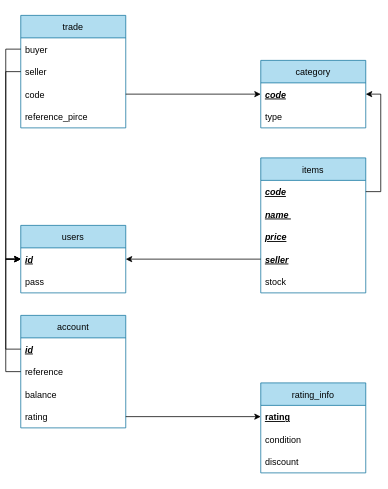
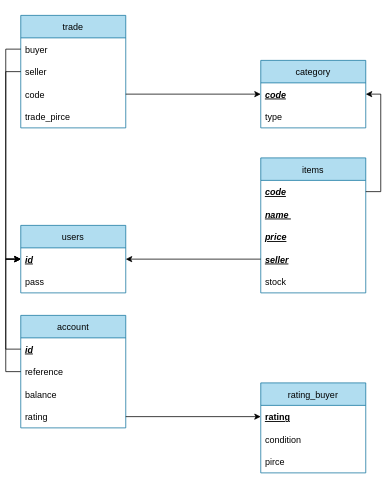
  <mxCell id="0" />
  <mxCell id="1" parent="0" />
  <mxCell id="2" value="users" style="swimlane;fontStyle=0;childLayout=stackLayout;horizontal=1;startSize=30;horizontalStack=0;resizeParent=1;resizeParentMax=0;resizeLast=0;collapsible=1;marginBottom=0;fillColor=#b1ddf0;strokeColor=#10739e;" vertex="1" parent="1"><mxGeometry x="20" y="300" width="140" height="90" as="geometry" /></mxCell>
  <mxCell id="3" value="id" style="text;align=left;verticalAlign=middle;spacingLeft=4;spacingRight=4;overflow=hidden;points=[[0,0.5],[1,0.5]];portConstraint=eastwest;rotatable=0;fontStyle=7" vertex="1" parent="2"><mxGeometry y="30" width="140" height="30" as="geometry" /></mxCell>
  <mxCell id="4" value="pass" style="text;strokeColor=none;fillColor=none;align=left;verticalAlign=middle;spacingLeft=4;spacingRight=4;overflow=hidden;points=[[0,0.5],[1,0.5]];portConstraint=eastwest;rotatable=0;" vertex="1" parent="2"><mxGeometry y="60" width="140" height="30" as="geometry" /></mxCell>
  <mxCell id="5" value="category" style="swimlane;fontStyle=0;childLayout=stackLayout;horizontal=1;startSize=30;horizontalStack=0;resizeParent=1;resizeParentMax=0;resizeLast=0;collapsible=1;marginBottom=0;fillColor=#b1ddf0;strokeColor=#10739e;" vertex="1" parent="1"><mxGeometry x="340" y="80" width="140" height="90" as="geometry" /></mxCell>
  <mxCell id="6" value="code" style="text;align=left;verticalAlign=middle;spacingLeft=4;spacingRight=4;overflow=hidden;points=[[0,0.5],[1,0.5]];portConstraint=eastwest;rotatable=0;fontStyle=7" vertex="1" parent="5"><mxGeometry y="30" width="140" height="30" as="geometry" /></mxCell>
  <mxCell id="7" value="type" style="text;strokeColor=none;fillColor=none;align=left;verticalAlign=middle;spacingLeft=4;spacingRight=4;overflow=hidden;points=[[0,0.5],[1,0.5]];portConstraint=eastwest;rotatable=0;" vertex="1" parent="5"><mxGeometry y="60" width="140" height="30" as="geometry" /></mxCell>
  <mxCell id="8" value="items" style="swimlane;fontStyle=0;childLayout=stackLayout;horizontal=1;startSize=30;horizontalStack=0;resizeParent=1;resizeParentMax=0;resizeLast=0;collapsible=1;marginBottom=0;fillColor=#b1ddf0;strokeColor=#10739e;" vertex="1" parent="1"><mxGeometry x="340" y="210" width="140" height="180" as="geometry" /></mxCell>
  <mxCell id="9" value="code" style="text;strokeColor=none;fillColor=none;align=left;verticalAlign=middle;spacingLeft=4;spacingRight=4;overflow=hidden;points=[[0,0.5],[1,0.5]];portConstraint=eastwest;rotatable=0;fontStyle=7" vertex="1" parent="8"><mxGeometry y="30" width="140" height="30" as="geometry" /></mxCell>
  <mxCell id="10" value="name " style="text;strokeColor=none;fillColor=none;align=left;verticalAlign=middle;spacingLeft=4;spacingRight=4;overflow=hidden;points=[[0,0.5],[1,0.5]];portConstraint=eastwest;rotatable=0;fontStyle=7" vertex="1" parent="8"><mxGeometry y="60" width="140" height="30" as="geometry" /></mxCell>
  <mxCell id="11" value="price" style="text;strokeColor=none;fillColor=none;align=left;verticalAlign=middle;spacingLeft=4;spacingRight=4;overflow=hidden;points=[[0,0.5],[1,0.5]];portConstraint=eastwest;rotatable=0;fontStyle=7" vertex="1" parent="8"><mxGeometry y="90" width="140" height="30" as="geometry" /></mxCell>
  <mxCell id="12" value="seller" style="text;strokeColor=none;fillColor=none;align=left;verticalAlign=middle;spacingLeft=4;spacingRight=4;overflow=hidden;points=[[0,0.5],[1,0.5]];portConstraint=eastwest;rotatable=0;fontStyle=7" vertex="1" parent="8"><mxGeometry y="120" width="140" height="30" as="geometry" /></mxCell>
  <mxCell id="13" value="stock" style="text;strokeColor=none;fillColor=none;align=left;verticalAlign=middle;spacingLeft=4;spacingRight=4;overflow=hidden;points=[[0,0.5],[1,0.5]];portConstraint=eastwest;rotatable=0;" vertex="1" parent="8"><mxGeometry y="150" width="140" height="30" as="geometry" /></mxCell>
  <mxCell id="14" value="trade" style="swimlane;fontStyle=0;childLayout=stackLayout;horizontal=1;startSize=30;horizontalStack=0;resizeParent=1;resizeParentMax=0;resizeLast=0;collapsible=1;marginBottom=0;fillColor=#b1ddf0;strokeColor=#10739e;" vertex="1" parent="1"><mxGeometry x="20" y="20" width="140" height="150" as="geometry" /></mxCell>
  <mxCell id="15" value="buyer" style="text;strokeColor=none;fillColor=none;align=left;verticalAlign=middle;spacingLeft=4;spacingRight=4;overflow=hidden;points=[[0,0.5],[1,0.5]];portConstraint=eastwest;rotatable=0;" vertex="1" parent="14"><mxGeometry y="30" width="140" height="30" as="geometry" /></mxCell>
  <mxCell id="16" value="seller" style="text;strokeColor=none;fillColor=none;align=left;verticalAlign=middle;spacingLeft=4;spacingRight=4;overflow=hidden;points=[[0,0.5],[1,0.5]];portConstraint=eastwest;rotatable=0;" vertex="1" parent="14"><mxGeometry y="60" width="140" height="30" as="geometry" /></mxCell>
  <mxCell id="17" value="code" style="text;strokeColor=none;fillColor=none;align=left;verticalAlign=middle;spacingLeft=4;spacingRight=4;overflow=hidden;points=[[0,0.5],[1,0.5]];portConstraint=eastwest;rotatable=0;" vertex="1" parent="14"><mxGeometry y="90" width="140" height="30" as="geometry" /></mxCell>
- <mxCell id="18" value="reference_pirce" style="text;strokeColor=none;fillColor=none;align=left;verticalAlign=middle;spacingLeft=4;spacingRight=4;overflow=hidden;points=[[0,0.5],[1,0.5]];portConstraint=eastwest;rotatable=0;" vertex="1" parent="14"><mxGeometry y="120" width="140" height="30" as="geometry" /></mxCell>
- <mxCell id="19" value="rating_info" style="swimlane;fontStyle=0;childLayout=stackLayout;horizontal=1;startSize=30;horizontalStack=0;resizeParent=1;resizeParentMax=0;resizeLast=0;collapsible=1;marginBottom=0;fillColor=#b1ddf0;strokeColor=#10739e;" vertex="1" parent="1"><mxGeometry x="340" y="510" width="140" height="120" as="geometry" /></mxCell>
+ <mxCell id="18" value="trade_pirce" style="text;strokeColor=none;fillColor=none;align=left;verticalAlign=middle;spacingLeft=4;spacingRight=4;overflow=hidden;points=[[0,0.5],[1,0.5]];portConstraint=eastwest;rotatable=0;" vertex="1" parent="14"><mxGeometry y="120" width="140" height="30" as="geometry" /></mxCell>
+ <mxCell id="19" value="rating_buyer" style="swimlane;fontStyle=0;childLayout=stackLayout;horizontal=1;startSize=30;horizontalStack=0;resizeParent=1;resizeParentMax=0;resizeLast=0;collapsible=1;marginBottom=0;fillColor=#b1ddf0;strokeColor=#10739e;" vertex="1" parent="1"><mxGeometry x="340" y="510" width="140" height="120" as="geometry" /></mxCell>
  <mxCell id="20" value="rating" style="text;strokeColor=none;fillColor=none;align=left;verticalAlign=middle;spacingLeft=4;spacingRight=4;overflow=hidden;points=[[0,0.5],[1,0.5]];portConstraint=eastwest;rotatable=0;fontStyle=5" vertex="1" parent="19"><mxGeometry y="30" width="140" height="30" as="geometry" /></mxCell>
  <mxCell id="21" value="condition" style="text;strokeColor=none;fillColor=none;align=left;verticalAlign=middle;spacingLeft=4;spacingRight=4;overflow=hidden;points=[[0,0.5],[1,0.5]];portConstraint=eastwest;rotatable=0;" vertex="1" parent="19"><mxGeometry y="60" width="140" height="30" as="geometry" /></mxCell>
- <mxCell id="22" value="discount" style="text;strokeColor=none;fillColor=none;align=left;verticalAlign=middle;spacingLeft=4;spacingRight=4;overflow=hidden;points=[[0,0.5],[1,0.5]];portConstraint=eastwest;rotatable=0;" vertex="1" parent="19"><mxGeometry y="90" width="140" height="30" as="geometry" /></mxCell>
+ <mxCell id="22" value="pirce" style="text;strokeColor=none;fillColor=none;align=left;verticalAlign=middle;spacingLeft=4;spacingRight=4;overflow=hidden;points=[[0,0.5],[1,0.5]];portConstraint=eastwest;rotatable=0;" vertex="1" parent="19"><mxGeometry y="90" width="140" height="30" as="geometry" /></mxCell>
  <mxCell id="23" value="account" style="swimlane;fontStyle=0;childLayout=stackLayout;horizontal=1;startSize=30;horizontalStack=0;resizeParent=1;resizeParentMax=0;resizeLast=0;collapsible=1;marginBottom=0;fillColor=#b1ddf0;strokeColor=#10739e;" vertex="1" parent="1"><mxGeometry x="20" y="420" width="140" height="150" as="geometry" /></mxCell>
  <mxCell id="24" value="id" style="text;strokeColor=none;fillColor=none;align=left;verticalAlign=middle;spacingLeft=4;spacingRight=4;overflow=hidden;points=[[0,0.5],[1,0.5]];portConstraint=eastwest;rotatable=0;fontStyle=7" vertex="1" parent="23"><mxGeometry y="30" width="140" height="30" as="geometry" /></mxCell>
  <mxCell id="25" value="reference" style="text;strokeColor=none;fillColor=none;align=left;verticalAlign=middle;spacingLeft=4;spacingRight=4;overflow=hidden;points=[[0,0.5],[1,0.5]];portConstraint=eastwest;rotatable=0;fontStyle=0" vertex="1" parent="23"><mxGeometry y="60" width="140" height="30" as="geometry" /></mxCell>
  <mxCell id="26" value="balance" style="text;strokeColor=none;fillColor=none;align=left;verticalAlign=middle;spacingLeft=4;spacingRight=4;overflow=hidden;points=[[0,0.5],[1,0.5]];portConstraint=eastwest;rotatable=0;" vertex="1" parent="23"><mxGeometry y="90" width="140" height="30" as="geometry" /></mxCell>
  <mxCell id="27" value="rating" style="text;strokeColor=none;fillColor=none;align=left;verticalAlign=middle;spacingLeft=4;spacingRight=4;overflow=hidden;points=[[0,0.5],[1,0.5]];portConstraint=eastwest;rotatable=0;" vertex="1" parent="23"><mxGeometry y="120" width="140" height="30" as="geometry" /></mxCell>
  <mxCell id="28" style="edgeStyle=orthogonalEdgeStyle;rounded=0;orthogonalLoop=1;jettySize=auto;html=1;entryX=1;entryY=0.5;entryDx=0;entryDy=0;" edge="1" parent="1" source="12" target="3"><mxGeometry relative="1" as="geometry" /></mxCell>
  <mxCell id="29" style="edgeStyle=orthogonalEdgeStyle;rounded=0;orthogonalLoop=1;jettySize=auto;html=1;entryX=0;entryY=0.5;entryDx=0;entryDy=0;" edge="1" parent="1" source="15" target="3"><mxGeometry relative="1" as="geometry" /></mxCell>
  <mxCell id="30" style="edgeStyle=orthogonalEdgeStyle;rounded=0;orthogonalLoop=1;jettySize=auto;html=1;entryX=0;entryY=0.5;entryDx=0;entryDy=0;" edge="1" parent="1" source="16" target="3"><mxGeometry relative="1" as="geometry" /></mxCell>
  <mxCell id="31" style="edgeStyle=orthogonalEdgeStyle;rounded=0;orthogonalLoop=1;jettySize=auto;html=1;entryX=0;entryY=0.5;entryDx=0;entryDy=0;" edge="1" parent="1" source="17" target="6"><mxGeometry relative="1" as="geometry" /></mxCell>
  <mxCell id="32" style="edgeStyle=orthogonalEdgeStyle;rounded=0;orthogonalLoop=1;jettySize=auto;html=1;entryX=0;entryY=0.5;entryDx=0;entryDy=0;" edge="1" parent="1" source="24" target="3"><mxGeometry relative="1" as="geometry" /></mxCell>
  <mxCell id="33" style="edgeStyle=orthogonalEdgeStyle;rounded=0;orthogonalLoop=1;jettySize=auto;html=1;" edge="1" parent="1" source="27" target="20"><mxGeometry relative="1" as="geometry" /></mxCell>
  <mxCell id="34" style="edgeStyle=orthogonalEdgeStyle;rounded=0;orthogonalLoop=1;jettySize=auto;html=1;entryX=1;entryY=0.5;entryDx=0;entryDy=0;exitX=1;exitY=0.5;exitDx=0;exitDy=0;" edge="1" parent="1" source="9" target="6"><mxGeometry relative="1" as="geometry" /></mxCell>
  <mxCell id="35" style="edgeStyle=orthogonalEdgeStyle;rounded=0;orthogonalLoop=1;jettySize=auto;html=1;entryX=0;entryY=0.5;entryDx=0;entryDy=0;" edge="1" parent="1" source="25" target="3"><mxGeometry relative="1" as="geometry"><mxPoint x="0" y="350" as="targetPoint" /></mxGeometry></mxCell>
